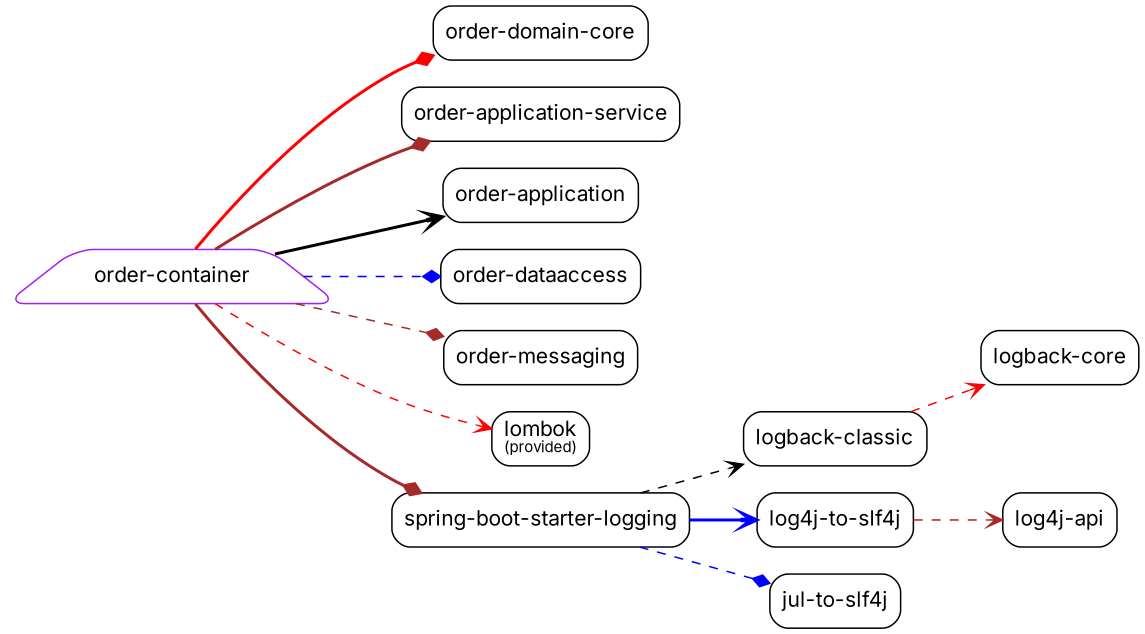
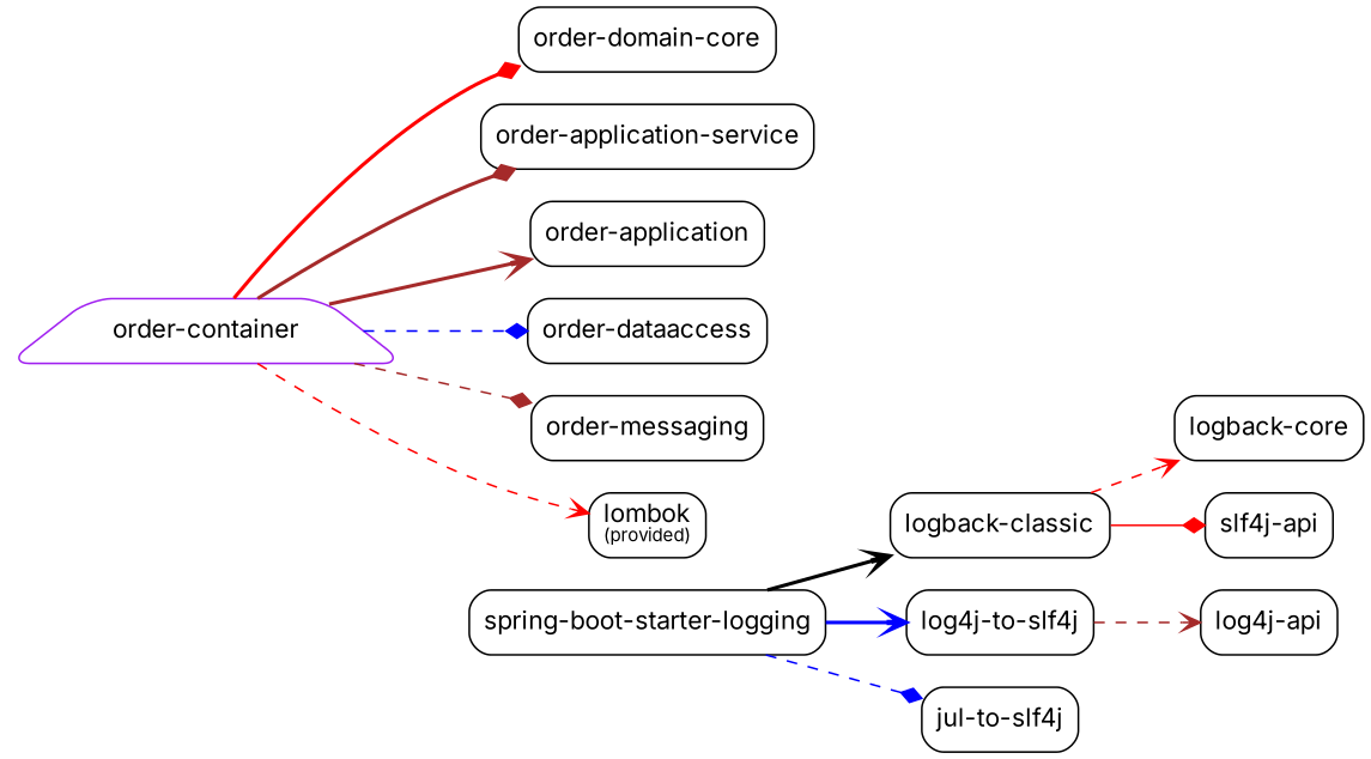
  digraph {
    fontname=Inter
    rankdir=LR
    node [fontname=Inter fontsize=14 shape=box style=rounded]
    edge [arrowhead=diamond color=red fontname=Inter fontsize=10 style=dashed]
    n1 [color=purple label="order-container" shape=trapezium]
    n2 [label=<order-domain-core>]
    n3 [label=<order-application-service>]
    n4 [label=<order-application>]
    n5 [label=<order-dataaccess>]
    n6 [label=<order-messaging>]
    n7 [label=<lombok<font point-size="10"><br/>(provided)</font>>]
    n8 [label=<spring-boot-starter-logging>]
    n9 [label=<logback-classic>]
    n10 [label=<log4j-to-slf4j>]
    n11 [label=<jul-to-slf4j>]
    n12 [label=<logback-core>]
+   n13 [label=<slf4j-api>]
    n14 [label=<log4j-api>]
    n1 -> n2 [style=bold]
    n1 -> n3 [color=brown style=bold]
-   n1 -> n4 [arrowhead=vee color=black style=bold]
+   n1 -> n4 [arrowhead=vee color=brown style=bold]
    n1 -> n5 [color=blue]
    n1 -> n6 [color=brown]
    n1 -> n7 [arrowhead=vee]
-   n1 -> n8 [color=brown style=bold]
-   n8 -> n9 [arrowhead=vee color=black]
+   n8 -> n9 [arrowhead=vee color=black style=bold]
    n8 -> n10 [arrowhead=vee color=blue style=bold]
    n8 -> n11 [color=blue]
    n9 -> n12 [arrowhead=vee]
+   n9 -> n13 [style=solid]
    n10 -> n14 [arrowhead=vee color=brown]
  }
